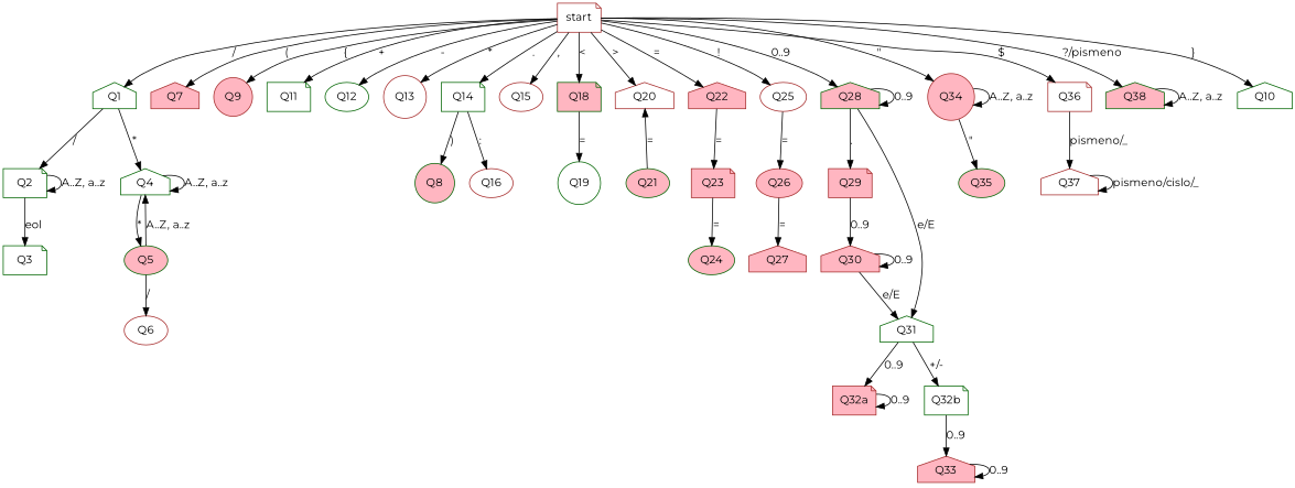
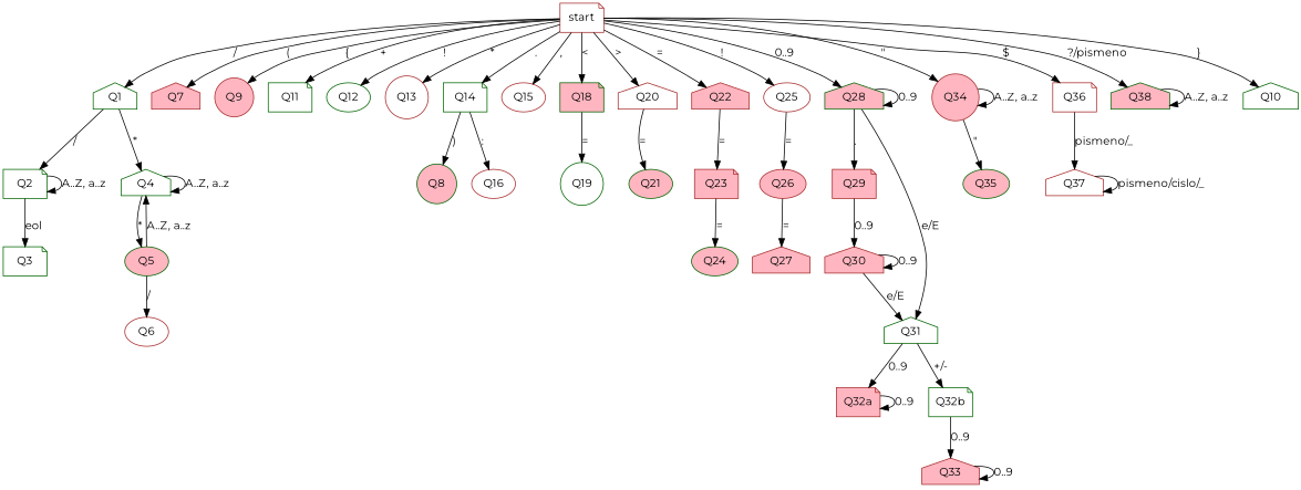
  digraph {
    fontname=Montserrat
    splines=true
    node [color=brown fillcolor=white fontname=Montserrat shape=house style=filled]
    edge [fontname=Montserrat]
    Q2 [color=darkgreen shape=note]
    Q1 [color=darkgreen]
    Q4 [color=darkgreen]
    Q3 [color=darkgreen shape=note]
    Q5 [color=darkgreen fillcolor=lightpink shape=ellipse]
    Q6 [shape=ellipse]
    Q7 [fillcolor=lightpink]
    Q8 [color=darkgreen fillcolor=lightpink shape=circle]
    Q9 [fillcolor=lightpink shape=circle]
    Q11 [color=darkgreen shape=note]
    Q12 [color=darkgreen shape=ellipse]
    Q13 [shape=circle]
    Q14 [color=darkgreen shape=note]
    Q16 [shape=ellipse]
    Q15 [shape=ellipse]
    Q18 [color=darkgreen fillcolor=lightpink shape=note]
    Q19 [color=darkgreen shape=circle]
    Q20
    Q21 [color=darkgreen fillcolor=lightpink shape=ellipse]
    Q22 [fillcolor=lightpink]
    Q23 [fillcolor=lightpink shape=note]
    Q24 [color=darkgreen fillcolor=lightpink shape=ellipse]
    Q25 [shape=ellipse]
    Q26 [fillcolor=lightpink shape=ellipse]
    Q27 [fillcolor=lightpink]
    Q28 [color=darkgreen fillcolor=lightpink]
    Q29 [fillcolor=lightpink shape=note]
    Q31 [color=darkgreen]
    Q30 [fillcolor=lightpink]
    Q32a [fillcolor=lightpink shape=note]
    Q32b [color=darkgreen shape=note]
    Q33 [fillcolor=lightpink]
    Q34 [fillcolor=lightpink shape=circle]
    Q35 [color=darkgreen fillcolor=lightpink shape=ellipse]
    Q37
    Q36 [shape=note]
    Q38 [color=darkgreen fillcolor=lightpink]
    start [shape=note]
    Q10 [color=darkgreen]
    Q2 -> Q2 [label="A..Z, a..z"]
    Q2 -> Q3 [label=eol]
    Q1 -> Q2 [label="/"]
    Q1 -> Q4 [label="*"]
    Q4 -> Q4 [label="A..Z, a..z"]
    Q4 -> Q5 [label="*"]
    Q5 -> Q4 [label="A..Z, a..z"]
    Q5 -> Q6 [label="/"]
    Q14 -> Q8 [label=")"]
    Q14 -> Q16 [label=":"]
    Q18 -> Q19 [label="="]
-   Q21 -> Q20 [label="="]
+   Q20 -> Q21 [label="="]
    Q22 -> Q23 [label="="]
    Q23 -> Q24 [label="="]
    Q25 -> Q26 [label="="]
    Q26 -> Q27 [label="="]
    Q28 -> Q28 [label="0..9"]
    Q28 -> Q29 [label="."]
    Q28 -> Q31 [label="e/E"]
    Q29 -> Q30 [label="0..9"]
    Q31 -> Q32a [label="0..9"]
    Q31 -> Q32b [label="+/-"]
    Q30 -> Q31 [label="e/E"]
    Q30 -> Q30 [label="0..9"]
    Q32a -> Q32a [label="0..9"]
    Q32b -> Q33 [label="0..9"]
    Q33 -> Q33 [label="0..9"]
    Q34 -> Q34 [label="A..Z, a..z"]
    Q34 -> Q35 [label="\""]
    Q37 -> Q37 [label="pismeno/cislo/_"]
    Q36 -> Q37 [label="pismeno/_"]
    Q38 -> Q38 [label="A..Z, a..z"]
    start -> Q1 [label="/"]
    start -> Q7 [label="("]
    start -> Q9 [label="{"]
    start -> Q11 [label="+"]
-   start -> Q12 [label="-"]
+   start -> Q12 [label="!"]
    start -> Q13 [label="*"]
    start -> Q14 [label="."]
    start -> Q15 [label=","]
    start -> Q18 [label="<"]
    start -> Q20 [label=">"]
    start -> Q22 [label="="]
    start -> Q25 [label="!"]
    start -> Q28 [label="0..9"]
    start -> Q34 [label="\""]
    start -> Q36 [label="$"]
    start -> Q38 [label="?/pismeno"]
    start -> Q10 [label="}"]
  }
